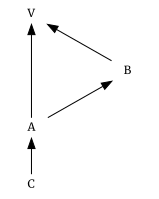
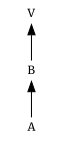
  digraph {
    fontname=Merriweather
    nodesep=1.5
    rankdir=BT
    node [fontname=Merriweather fontsize=11 shape=plaintext]
    edge [fontname=Merriweather]
    V [height=.1]
    A [height=.1]
    B [height=.1]
-   C [height=.1]
-   A -> V
    A -> B
    B -> V
-   C -> A
  }
